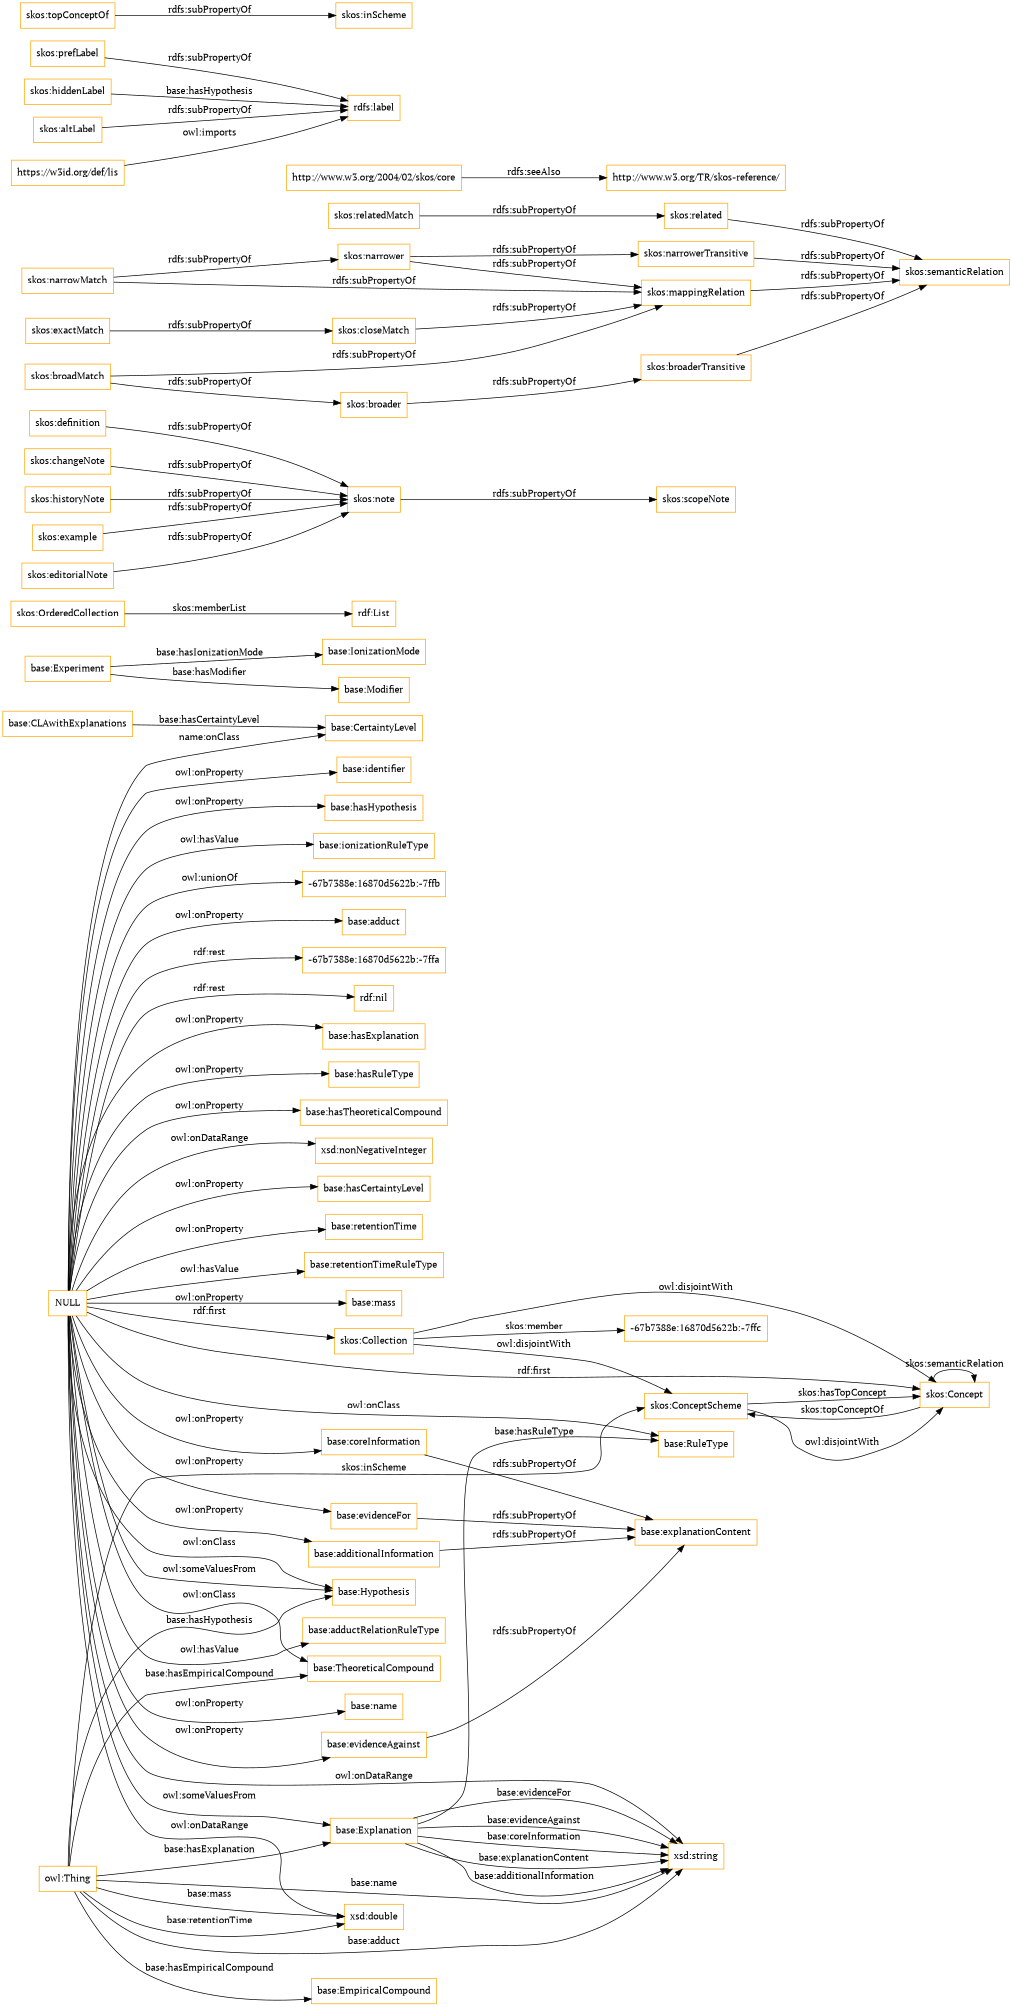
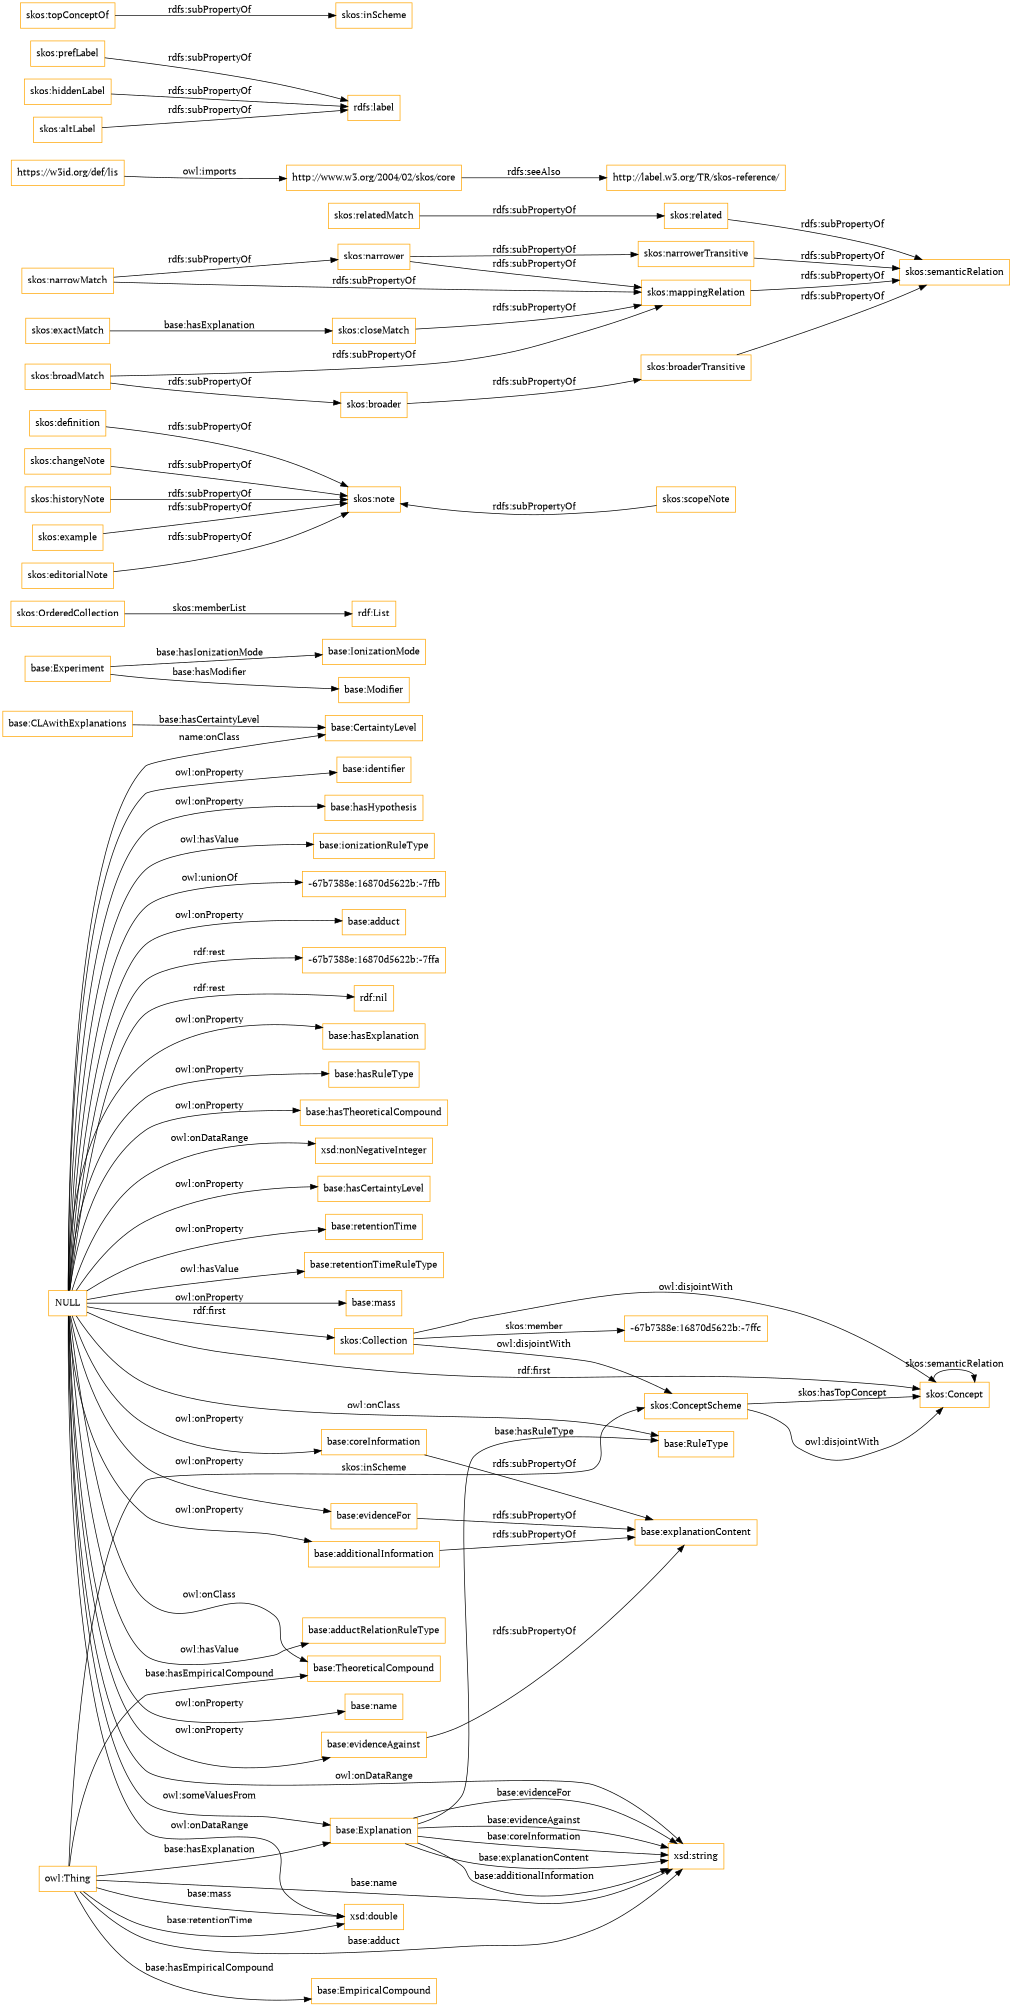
  digraph {
    fontname="PT Serif"
    rankdir=LR
    node [color=orange fontname="PT Serif" shape=rectangle]
    edge [fontname="PT Serif"]
    "base:CLAwithExplanations"
    "base:CertaintyLevel"
    "base:Explanation"
    "base:RuleType"
    "xsd:string"
    "base:Experiment"
    "base:IonizationMode"
    "base:Modifier"
    "skos:OrderedCollection"
    "rdf:List"
    "skos:Collection"
    "-67b7388e:16870d5622b:-7ffc"
    "skos:ConceptScheme"
    "skos:Concept"
    "skos:definition"
    "skos:note"
    "skos:relatedMatch"
    "skos:related"
    "skos:semanticRelation"
    "skos:mappingRelation"
    "base:additionalInformation"
    "base:explanationContent"
    "skos:changeNote"
    "skos:hiddenLabel"
    "rdfs:label"
    "base:evidenceAgainst"
    "skos:altLabel"
    "https://w3id.org/def/lis"
    "http://www.w3.org/2004/02/skos/core"
-   "http://www.w3.org/TR/skos-reference/"
+   "http://www.w3.org/TR/skos-reference/" [label="http://label.w3.org/TR/skos-reference/"]
    "skos:narrower"
    "skos:narrowerTransitive"
    "skos:broaderTransitive"
    "skos:broader"
    "skos:historyNote"
    "skos:broadMatch"
    "base:coreInformation"
    NULL
    "base:TheoreticalCompound"
-   "base:Hypothesis"
    "base:adductRelationRuleType"
    "base:name"
    "base:identifier"
    "base:hasHypothesis"
    "base:ionizationRuleType"
    "xsd:double"
    "base:evidenceFor"
    "-67b7388e:16870d5622b:-7ffb"
    "base:adduct"
    "-67b7388e:16870d5622b:-7ffa"
    "rdf:nil"
    "base:hasExplanation"
    "base:hasRuleType"
    "base:hasTheoreticalCompound"
    "xsd:nonNegativeInteger"
    "base:hasCertaintyLevel"
    "base:retentionTime"
    "base:retentionTimeRuleType"
    "base:mass"
    "skos:prefLabel"
    "skos:narrowMatch"
    "skos:example"
    "skos:topConceptOf"
    "skos:inScheme"
    "skos:exactMatch"
    "skos:closeMatch"
    "skos:editorialNote"
    "skos:scopeNote"
    "owl:Thing"
    "base:EmpiricalCompound"
    "base:CLAwithExplanations" -> "base:CertaintyLevel" [label="base:hasCertaintyLevel"]
    "base:Explanation" -> "base:RuleType" [label="base:hasRuleType"]
    "base:Explanation" -> "xsd:string" [label="base:coreInformation"]
    "base:Explanation" -> "xsd:string" [label="base:explanationContent"]
    "base:Explanation" -> "xsd:string" [label="base:additionalInformation"]
    "base:Explanation" -> "xsd:string" [label="base:evidenceFor"]
    "base:Explanation" -> "xsd:string" [label="base:evidenceAgainst"]
    "base:Experiment" -> "base:IonizationMode" [label="base:hasIonizationMode"]
    "base:Experiment" -> "base:Modifier" [label="base:hasModifier"]
    "skos:OrderedCollection" -> "rdf:List" [label="skos:memberList"]
    "skos:Collection" -> "-67b7388e:16870d5622b:-7ffc" [label="skos:member"]
    "skos:Collection" -> "skos:ConceptScheme" [label="owl:disjointWith"]
    "skos:Collection" -> "skos:Concept" [label="owl:disjointWith"]
    "skos:ConceptScheme" -> "skos:Concept" [label="owl:disjointWith"]
    "skos:ConceptScheme" -> "skos:Concept" [label="skos:hasTopConcept"]
-   "skos:Concept" -> "skos:ConceptScheme" [label="skos:topConceptOf"]
    "skos:Concept" -> "skos:Concept" [label="skos:semanticRelation"]
    "skos:definition" -> "skos:note" [label="rdfs:subPropertyOf"]
    "skos:relatedMatch" -> "skos:related" [label="rdfs:subPropertyOf"]
    "skos:related" -> "skos:semanticRelation" [label="rdfs:subPropertyOf"]
    "skos:mappingRelation" -> "skos:semanticRelation" [label="rdfs:subPropertyOf"]
    "base:additionalInformation" -> "base:explanationContent" [label="rdfs:subPropertyOf"]
    "skos:changeNote" -> "skos:note" [label="rdfs:subPropertyOf"]
-   "skos:hiddenLabel" -> "rdfs:label" [label="base:hasHypothesis"]
+   "skos:hiddenLabel" -> "rdfs:label" [label="rdfs:subPropertyOf"]
    "base:evidenceAgainst" -> "base:explanationContent" [label="rdfs:subPropertyOf"]
    "skos:altLabel" -> "rdfs:label" [label="rdfs:subPropertyOf"]
-   "https://w3id.org/def/lis" -> "rdfs:label" [label="owl:imports"]
+   "https://w3id.org/def/lis" -> "http://www.w3.org/2004/02/skos/core" [label="owl:imports"]
    "http://www.w3.org/2004/02/skos/core" -> "http://www.w3.org/TR/skos-reference/" [label="rdfs:seeAlso"]
    "skos:narrower" -> "skos:mappingRelation" [label="rdfs:subPropertyOf"]
    "skos:narrower" -> "skos:narrowerTransitive" [label="rdfs:subPropertyOf"]
    "skos:narrowerTransitive" -> "skos:semanticRelation" [label="rdfs:subPropertyOf"]
    "skos:broaderTransitive" -> "skos:semanticRelation" [label="rdfs:subPropertyOf"]
    "skos:broader" -> "skos:broaderTransitive" [label="rdfs:subPropertyOf"]
    "skos:historyNote" -> "skos:note" [label="rdfs:subPropertyOf"]
    "skos:broadMatch" -> "skos:mappingRelation" [label="rdfs:subPropertyOf"]
    "skos:broadMatch" -> "skos:broader" [label="rdfs:subPropertyOf"]
    "base:coreInformation" -> "base:explanationContent" [label="rdfs:subPropertyOf"]
    NULL -> "base:CertaintyLevel" [label="name:onClass"]
    NULL -> "base:Explanation" [label="owl:someValuesFrom"]
    NULL -> "base:RuleType" [label="owl:onClass"]
    NULL -> "xsd:string" [label="owl:onDataRange"]
    NULL -> "skos:Collection" [label="rdf:first"]
    NULL -> "skos:Concept" [label="rdf:first"]
    NULL -> "base:additionalInformation" [label="owl:onProperty"]
    NULL -> "base:evidenceAgainst" [label="owl:onProperty"]
    NULL -> "base:coreInformation" [label="owl:onProperty"]
    NULL -> "base:TheoreticalCompound" [label="owl:onClass"]
-   NULL -> "base:Hypothesis" [label="owl:onClass"]
-   NULL -> "base:Hypothesis" [label="owl:someValuesFrom"]
    NULL -> "base:adductRelationRuleType" [label="owl:hasValue"]
    NULL -> "base:name" [label="owl:onProperty"]
    NULL -> "base:identifier" [label="owl:onProperty"]
    NULL -> "base:hasHypothesis" [label="owl:onProperty"]
    NULL -> "base:ionizationRuleType" [label="owl:hasValue"]
    NULL -> "xsd:double" [label="owl:onDataRange"]
    NULL -> "base:evidenceFor" [label="owl:onProperty"]
    NULL -> "-67b7388e:16870d5622b:-7ffb" [label="owl:unionOf"]
    NULL -> "base:adduct" [label="owl:onProperty"]
    NULL -> "-67b7388e:16870d5622b:-7ffa" [label="rdf:rest"]
    NULL -> "rdf:nil" [label="rdf:rest"]
    NULL -> "base:hasExplanation" [label="owl:onProperty"]
    NULL -> "base:hasRuleType" [label="owl:onProperty"]
    NULL -> "base:hasTheoreticalCompound" [label="owl:onProperty"]
    NULL -> "xsd:nonNegativeInteger" [label="owl:onDataRange"]
    NULL -> "base:hasCertaintyLevel" [label="owl:onProperty"]
    NULL -> "base:retentionTime" [label="owl:onProperty"]
    NULL -> "base:retentionTimeRuleType" [label="owl:hasValue"]
    NULL -> "base:mass" [label="owl:onProperty"]
    "base:evidenceFor" -> "base:explanationContent" [label="rdfs:subPropertyOf"]
    "skos:prefLabel" -> "rdfs:label" [label="rdfs:subPropertyOf"]
    "skos:narrowMatch" -> "skos:mappingRelation" [label="rdfs:subPropertyOf"]
    "skos:narrowMatch" -> "skos:narrower" [label="rdfs:subPropertyOf"]
    "skos:example" -> "skos:note" [label="rdfs:subPropertyOf"]
    "skos:topConceptOf" -> "skos:inScheme" [label="rdfs:subPropertyOf"]
-   "skos:exactMatch" -> "skos:closeMatch" [label="rdfs:subPropertyOf"]
+   "skos:exactMatch" -> "skos:closeMatch" [label="base:hasExplanation"]
    "skos:closeMatch" -> "skos:mappingRelation" [label="rdfs:subPropertyOf"]
    "skos:editorialNote" -> "skos:note" [label="rdfs:subPropertyOf"]
-   "skos:note" -> "skos:scopeNote" [label="rdfs:subPropertyOf"]
+   "skos:scopeNote" -> "skos:note" [label="rdfs:subPropertyOf"]
    "owl:Thing" -> "base:Explanation" [label="base:hasExplanation"]
    "owl:Thing" -> "xsd:string" [label="base:adduct"]
    "owl:Thing" -> "xsd:string" [label="base:name"]
    "owl:Thing" -> "skos:ConceptScheme" [label="skos:inScheme"]
    "owl:Thing" -> "base:TheoreticalCompound" [label="base:hasEmpiricalCompound"]
-   "owl:Thing" -> "base:Hypothesis" [label="base:hasHypothesis"]
    "owl:Thing" -> "xsd:double" [label="base:retentionTime"]
    "owl:Thing" -> "xsd:double" [label="base:mass"]
    "owl:Thing" -> "base:EmpiricalCompound" [label="base:hasEmpiricalCompound"]
  }
